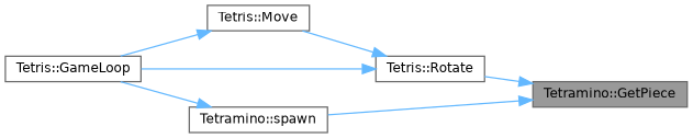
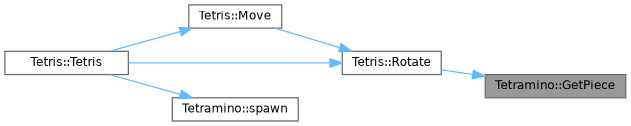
  digraph {
    rankdir=RL
    node [color=grey40 fillcolor=white fontname=Helvetica fontsize=10 shape=box style=filled]
    edge [color=steelblue1 dir=back fontname=Helvetica fontsize=10 labelfontname=Helvetica labelfontsize=10 style=solid]
    n1 [color=gray40 fillcolor=grey60 fontcolor=black height=0.2 label="Tetramino::GetPiece" width=0.4]
    n2 [height=0.2 label="Tetris::Rotate" width=0.4]
    n3 [height=0.2 label="Tetramino::spawn" width=0.4]
    n4 [height=0.2 label="Tetris::Move" width=0.4]
-   n5 [height=0.2 label="Tetris::GameLoop" width=0.4]
+   n5 [height=0.2 label="Tetris::Tetris" width=0.4]
    n1 -> n2
-   n1 -> n3
    n2 -> n4
    n2 -> n5
    n3 -> n5
    n4 -> n5
  }
